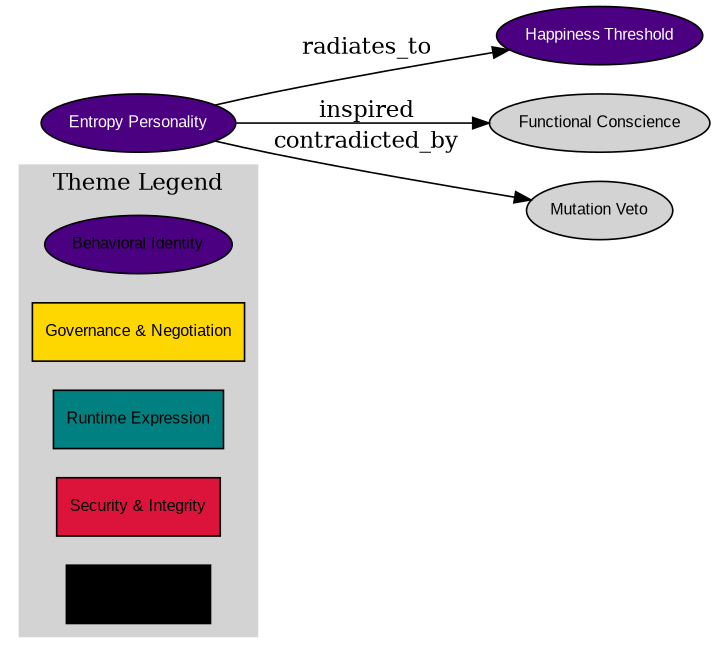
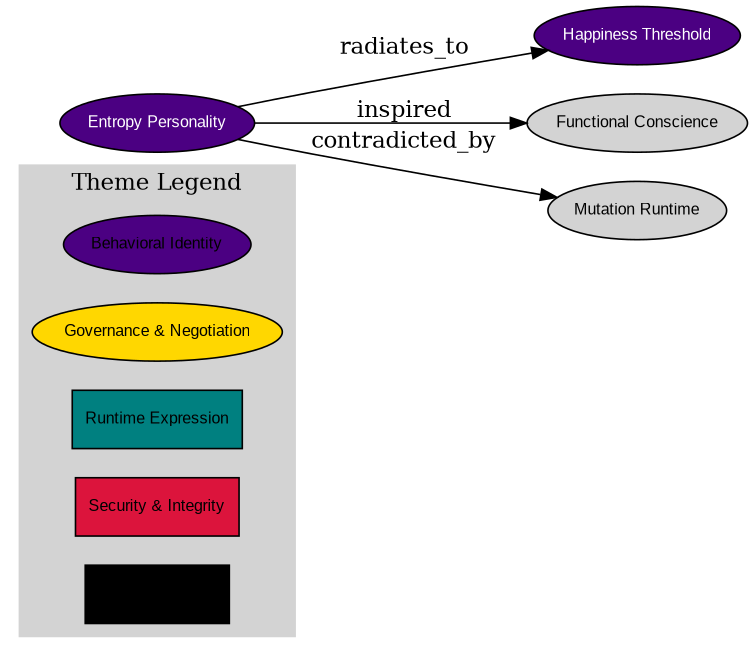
  digraph {
    rankdir=LR
    node [fillcolor=indigo fontname=Arial fontsize=10 shape=ellipse style=filled]
    n1 [label="Behavioral Identity"]
-   n2 [fillcolor=gold label="Governance & Negotiation" shape=box]
+   n2 [fillcolor=gold label="Governance & Negotiation"]
    n3 [fillcolor=teal label="Runtime Expression" shape=box]
    n4 [fillcolor=crimson label="Security & Integrity" shape=box]
    n5 [fillcolor=black label="System Anchors" shape=box]
    "Entropy Personality" [fontcolor=white]
    "Happiness Threshold" [fontcolor=white]
    "Functional Conscience" [fillcolor=""]
-   "Mutation Veto" [fillcolor=""]
+   "Mutation Veto" [label="Mutation Runtime" fillcolor=""]
    subgraph cluster_1 {
      color=lightgrey
      label="Theme Legend"
      style=filled
      n1
      n2
      n3
      n4
      n5
    }
    "Entropy Personality" -> "Happiness Threshold" [label=radiates_to]
    "Entropy Personality" -> "Functional Conscience" [label=inspired]
    "Entropy Personality" -> "Mutation Veto" [label=contradicted_by]
  }
